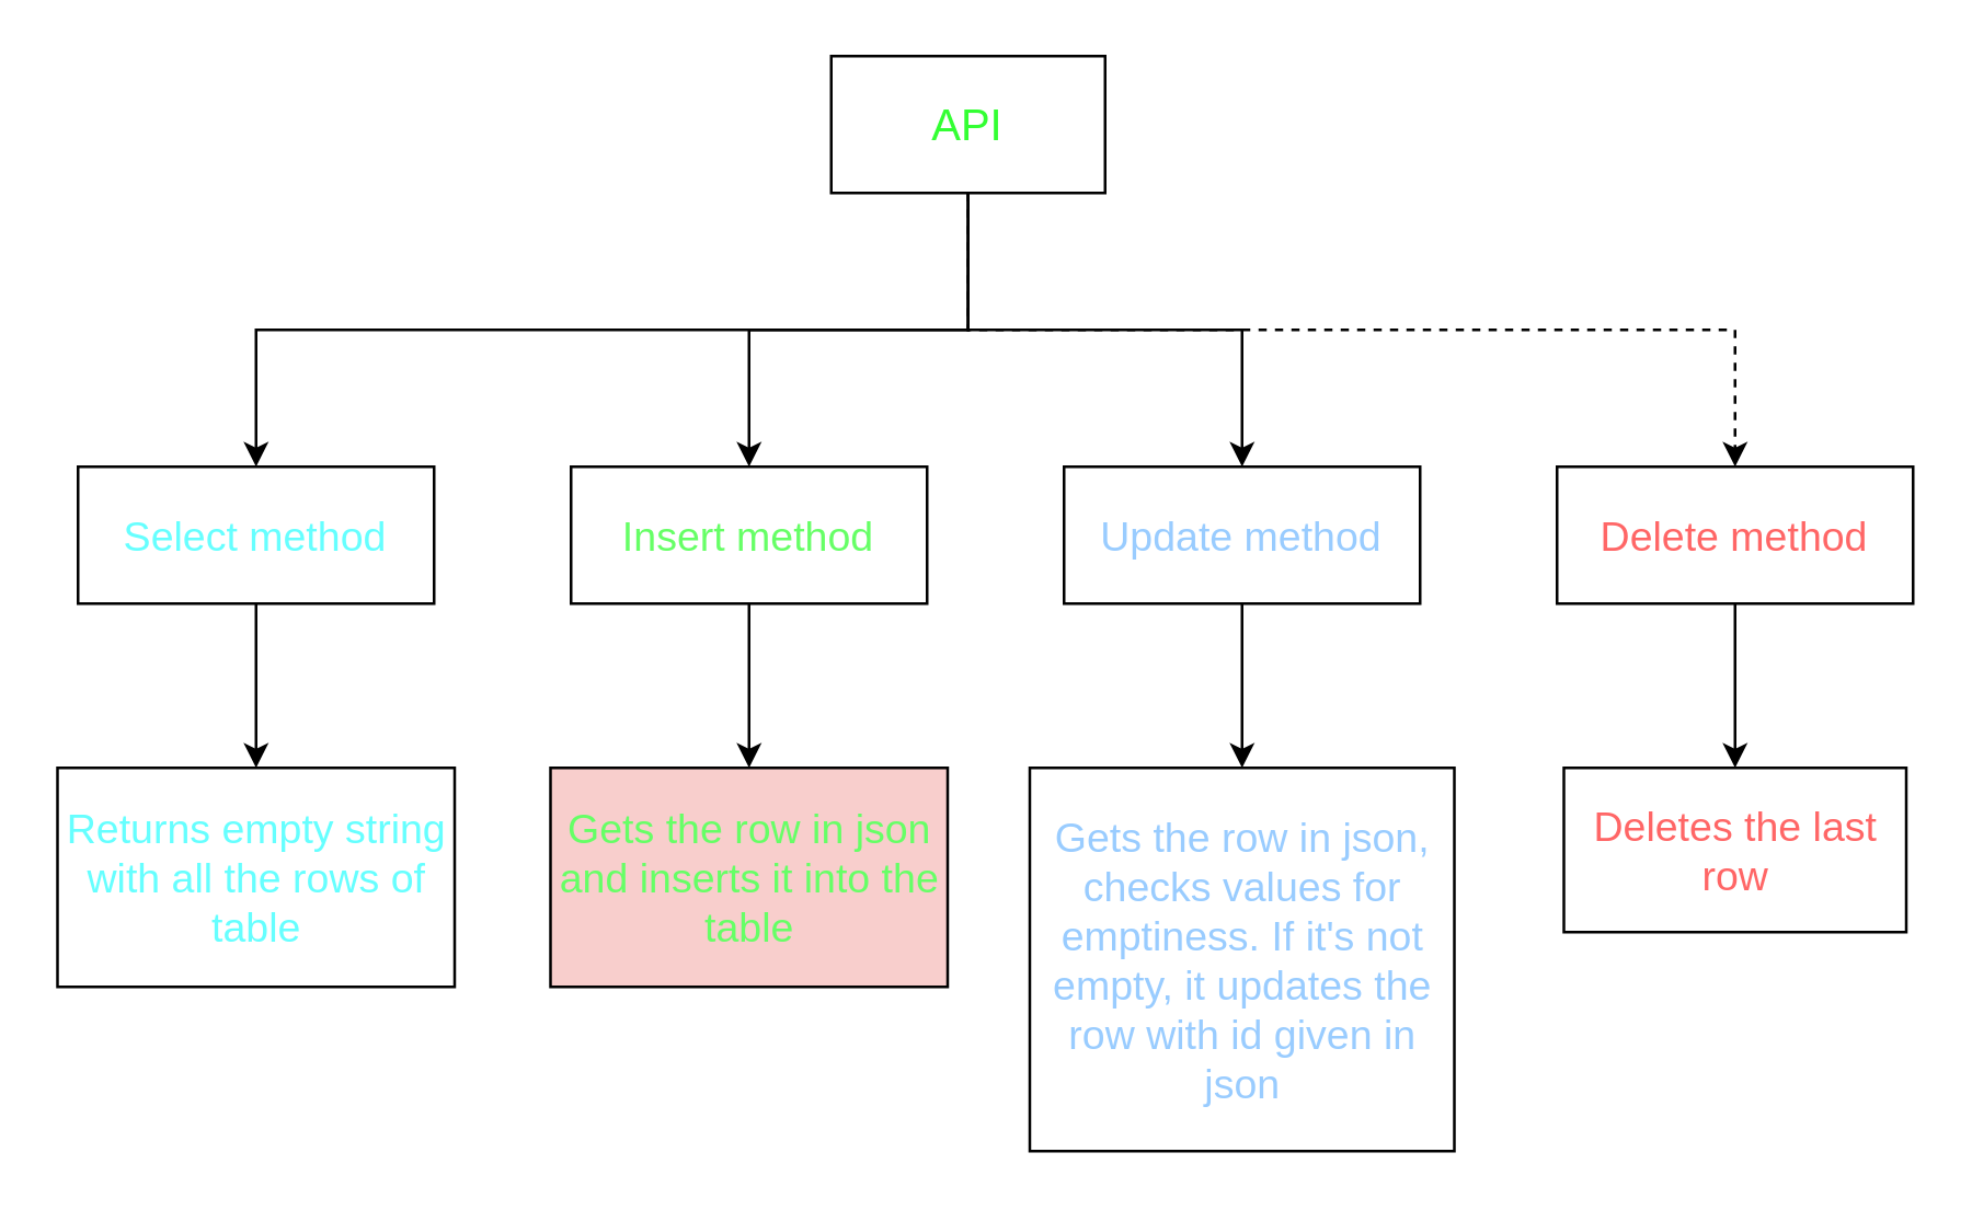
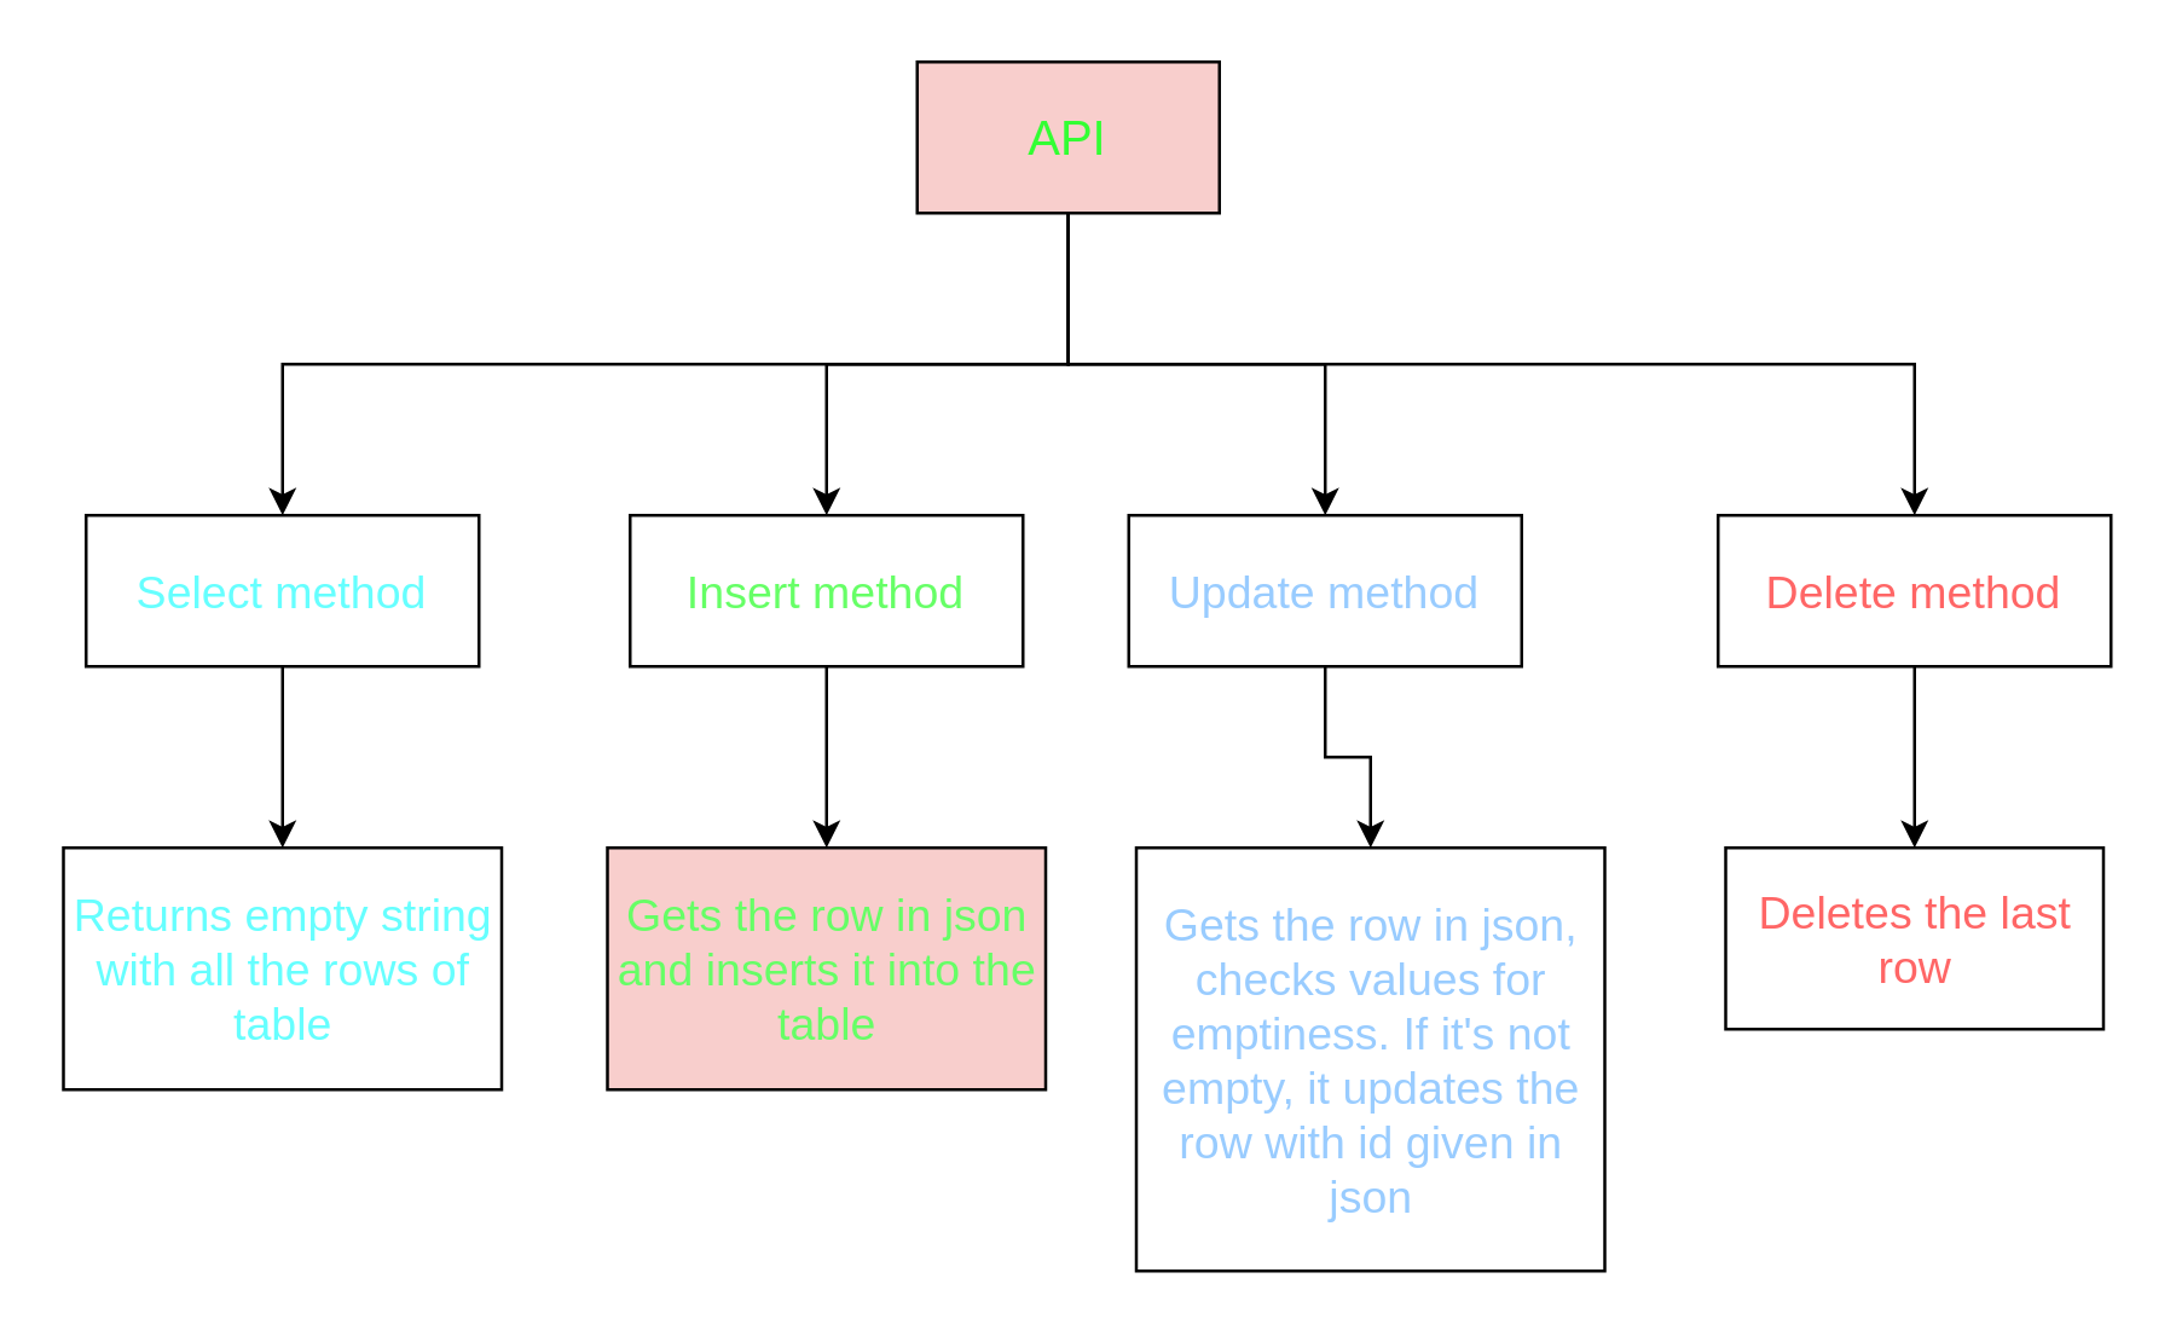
  <mxCell id="0" />
  <mxCell id="1" parent="0" />
  <mxCell id="2" style="edgeStyle=orthogonalEdgeStyle;rounded=0;orthogonalLoop=1;jettySize=auto;html=1;exitX=0.5;exitY=1;exitDx=0;exitDy=0;entryX=0.5;entryY=0;entryDx=0;entryDy=0;" edge="1" parent="1" source="6" target="8"><mxGeometry relative="1" as="geometry" /></mxCell>
  <mxCell id="3" style="edgeStyle=orthogonalEdgeStyle;rounded=0;orthogonalLoop=1;jettySize=auto;html=1;exitX=0.5;exitY=1;exitDx=0;exitDy=0;entryX=0.5;entryY=0;entryDx=0;entryDy=0;" edge="1" parent="1" source="6" target="10"><mxGeometry relative="1" as="geometry" /></mxCell>
  <mxCell id="4" style="edgeStyle=orthogonalEdgeStyle;rounded=0;orthogonalLoop=1;jettySize=auto;html=1;exitX=0.5;exitY=1;exitDx=0;exitDy=0;entryX=0.5;entryY=0;entryDx=0;entryDy=0;" edge="1" parent="1" source="6" target="12"><mxGeometry relative="1" as="geometry"><mxPoint x="448" y="160" as="targetPoint" /></mxGeometry></mxCell>
- <mxCell id="5" style="edgeStyle=orthogonalEdgeStyle;rounded=0;orthogonalLoop=1;jettySize=auto;html=1;exitX=0.5;exitY=1;exitDx=0;exitDy=0;dashed=1;" edge="1" parent="1" source="6" target="14"><mxGeometry relative="1" as="geometry" /></mxCell>
- <mxCell id="6" value="&lt;font style=&quot;font-size: 16px&quot; color=&quot;#33ff33&quot;&gt;API&lt;/font&gt;" style="rounded=0;whiteSpace=wrap;html=1;" vertex="1" parent="1"><mxGeometry x="303" y="20" width="100" height="50" as="geometry" /></mxCell>
+ <mxCell id="5" style="edgeStyle=orthogonalEdgeStyle;rounded=0;orthogonalLoop=1;jettySize=auto;html=1;exitX=0.5;exitY=1;exitDx=0;exitDy=0;" edge="1" parent="1" source="6" target="14"><mxGeometry relative="1" as="geometry" /></mxCell>
+ <mxCell id="6" value="&lt;font style=&quot;font-size: 16px&quot; color=&quot;#33ff33&quot;&gt;API&lt;/font&gt;" style="rounded=0;whiteSpace=wrap;html=1;fillColor=#f8cecc;" vertex="1" parent="1"><mxGeometry x="303" y="20" width="100" height="50" as="geometry" /></mxCell>
  <mxCell id="7" style="edgeStyle=orthogonalEdgeStyle;rounded=0;orthogonalLoop=1;jettySize=auto;html=1;exitX=0.5;exitY=1;exitDx=0;exitDy=0;entryX=0.5;entryY=0;entryDx=0;entryDy=0;" edge="1" parent="1" source="8" target="15"><mxGeometry relative="1" as="geometry" /></mxCell>
  <mxCell id="8" value="&lt;font style=&quot;font-size: 15px&quot; color=&quot;#66ffff&quot;&gt;Select method&lt;/font&gt;" style="rounded=0;whiteSpace=wrap;html=1;" vertex="1" parent="1"><mxGeometry x="28" y="170" width="130" height="50" as="geometry" /></mxCell>
  <mxCell id="9" style="edgeStyle=orthogonalEdgeStyle;rounded=0;orthogonalLoop=1;jettySize=auto;html=1;exitX=0.5;exitY=1;exitDx=0;exitDy=0;entryX=0.5;entryY=0;entryDx=0;entryDy=0;" edge="1" parent="1" source="10" target="16"><mxGeometry relative="1" as="geometry" /></mxCell>
  <mxCell id="10" value="&lt;font style=&quot;font-size: 15px&quot; color=&quot;#66ff66&quot;&gt;Insert method&lt;/font&gt;" style="rounded=0;whiteSpace=wrap;html=1;" vertex="1" parent="1"><mxGeometry x="208" y="170" width="130" height="50" as="geometry" /></mxCell>
  <mxCell id="11" style="edgeStyle=orthogonalEdgeStyle;rounded=0;orthogonalLoop=1;jettySize=auto;html=1;exitX=0.5;exitY=1;exitDx=0;exitDy=0;entryX=0.5;entryY=0;entryDx=0;entryDy=0;" edge="1" parent="1" source="12" target="17"><mxGeometry relative="1" as="geometry" /></mxCell>
- <mxCell id="12" value="&lt;font style=&quot;font-size: 15px&quot; color=&quot;#99ccff&quot;&gt;Update method&lt;/font&gt;" style="rounded=0;whiteSpace=wrap;html=1;" vertex="1" parent="1"><mxGeometry x="388" y="170" width="130" height="50" as="geometry" /></mxCell>
+ <mxCell id="12" value="&lt;font style=&quot;font-size: 15px&quot; color=&quot;#99ccff&quot;&gt;Update method&lt;/font&gt;" style="rounded=0;whiteSpace=wrap;html=1;" vertex="1" parent="1"><mxGeometry x="373" y="170" width="130" height="50" as="geometry" /></mxCell>
  <mxCell id="13" style="edgeStyle=orthogonalEdgeStyle;rounded=0;orthogonalLoop=1;jettySize=auto;html=1;exitX=0.5;exitY=1;exitDx=0;exitDy=0;entryX=0.5;entryY=0;entryDx=0;entryDy=0;" edge="1" parent="1" source="14" target="18"><mxGeometry relative="1" as="geometry" /></mxCell>
  <mxCell id="14" value="&lt;font style=&quot;font-size: 15px&quot; color=&quot;#ff6666&quot;&gt;Delete method&lt;/font&gt;" style="rounded=0;whiteSpace=wrap;html=1;" vertex="1" parent="1"><mxGeometry x="568" y="170" width="130" height="50" as="geometry" /></mxCell>
  <mxCell id="15" value="&lt;font style=&quot;font-size: 15px&quot; color=&quot;#66ffff&quot;&gt;Returns empty string with all the rows of table&lt;/font&gt;" style="rounded=0;whiteSpace=wrap;html=1;" vertex="1" parent="1"><mxGeometry x="20.5" y="280" width="145" height="80" as="geometry" /></mxCell>
  <mxCell id="16" value="&lt;font style=&quot;font-size: 15px&quot; color=&quot;#66ff66&quot;&gt;Gets the row in json and inserts it into the table&lt;/font&gt;" style="rounded=0;whiteSpace=wrap;html=1;fillColor=#f8cecc;" vertex="1" parent="1"><mxGeometry x="200.5" y="280" width="145" height="80" as="geometry" /></mxCell>
  <mxCell id="17" value="&lt;font style=&quot;font-size: 15px&quot; color=&quot;#99ccff&quot;&gt;Gets the row in json, checks values for emptiness. If it's not empty, it updates the row with id given in json&lt;/font&gt;" style="rounded=0;whiteSpace=wrap;html=1;" vertex="1" parent="1"><mxGeometry x="375.5" y="280" width="155" height="140" as="geometry" /></mxCell>
  <mxCell id="18" value="&lt;font style=&quot;font-size: 15px&quot; color=&quot;#ff6666&quot;&gt;Deletes the last row&lt;/font&gt;" style="rounded=0;whiteSpace=wrap;html=1;" vertex="1" parent="1"><mxGeometry x="570.5" y="280" width="125" height="60" as="geometry" /></mxCell>
